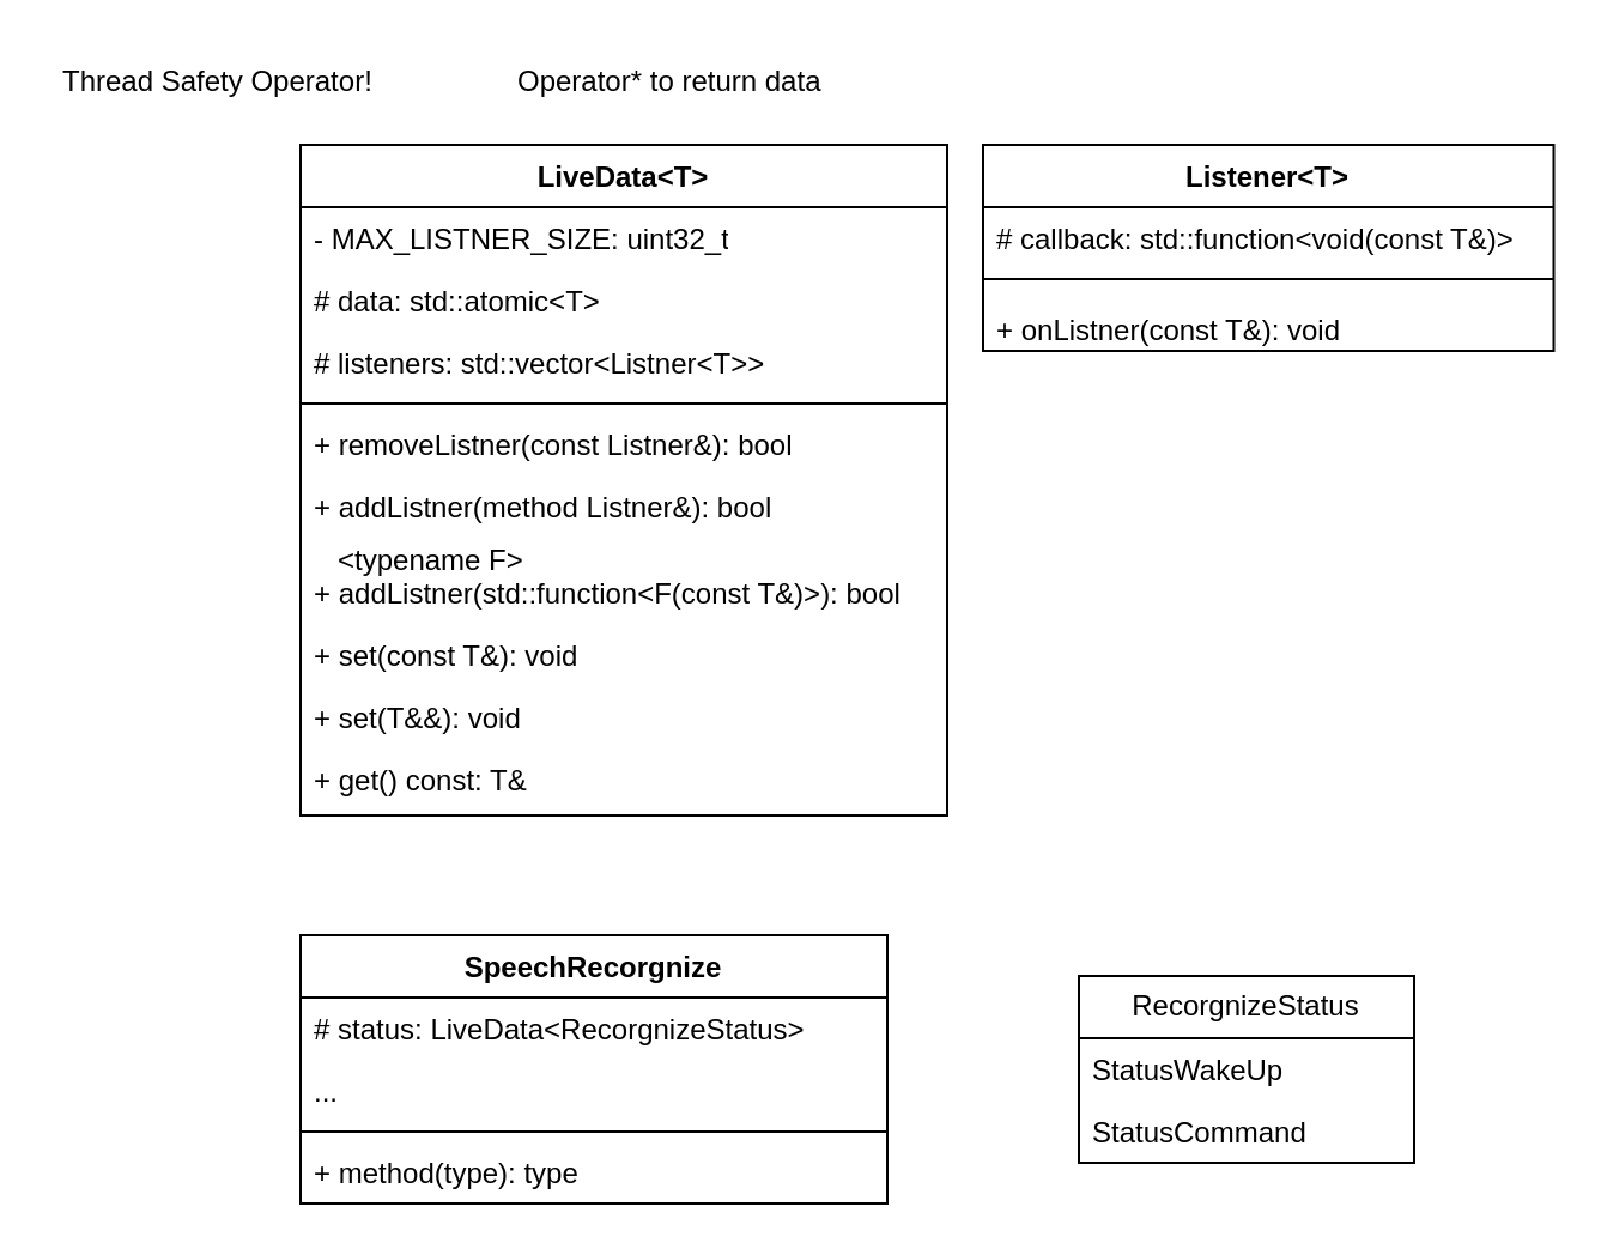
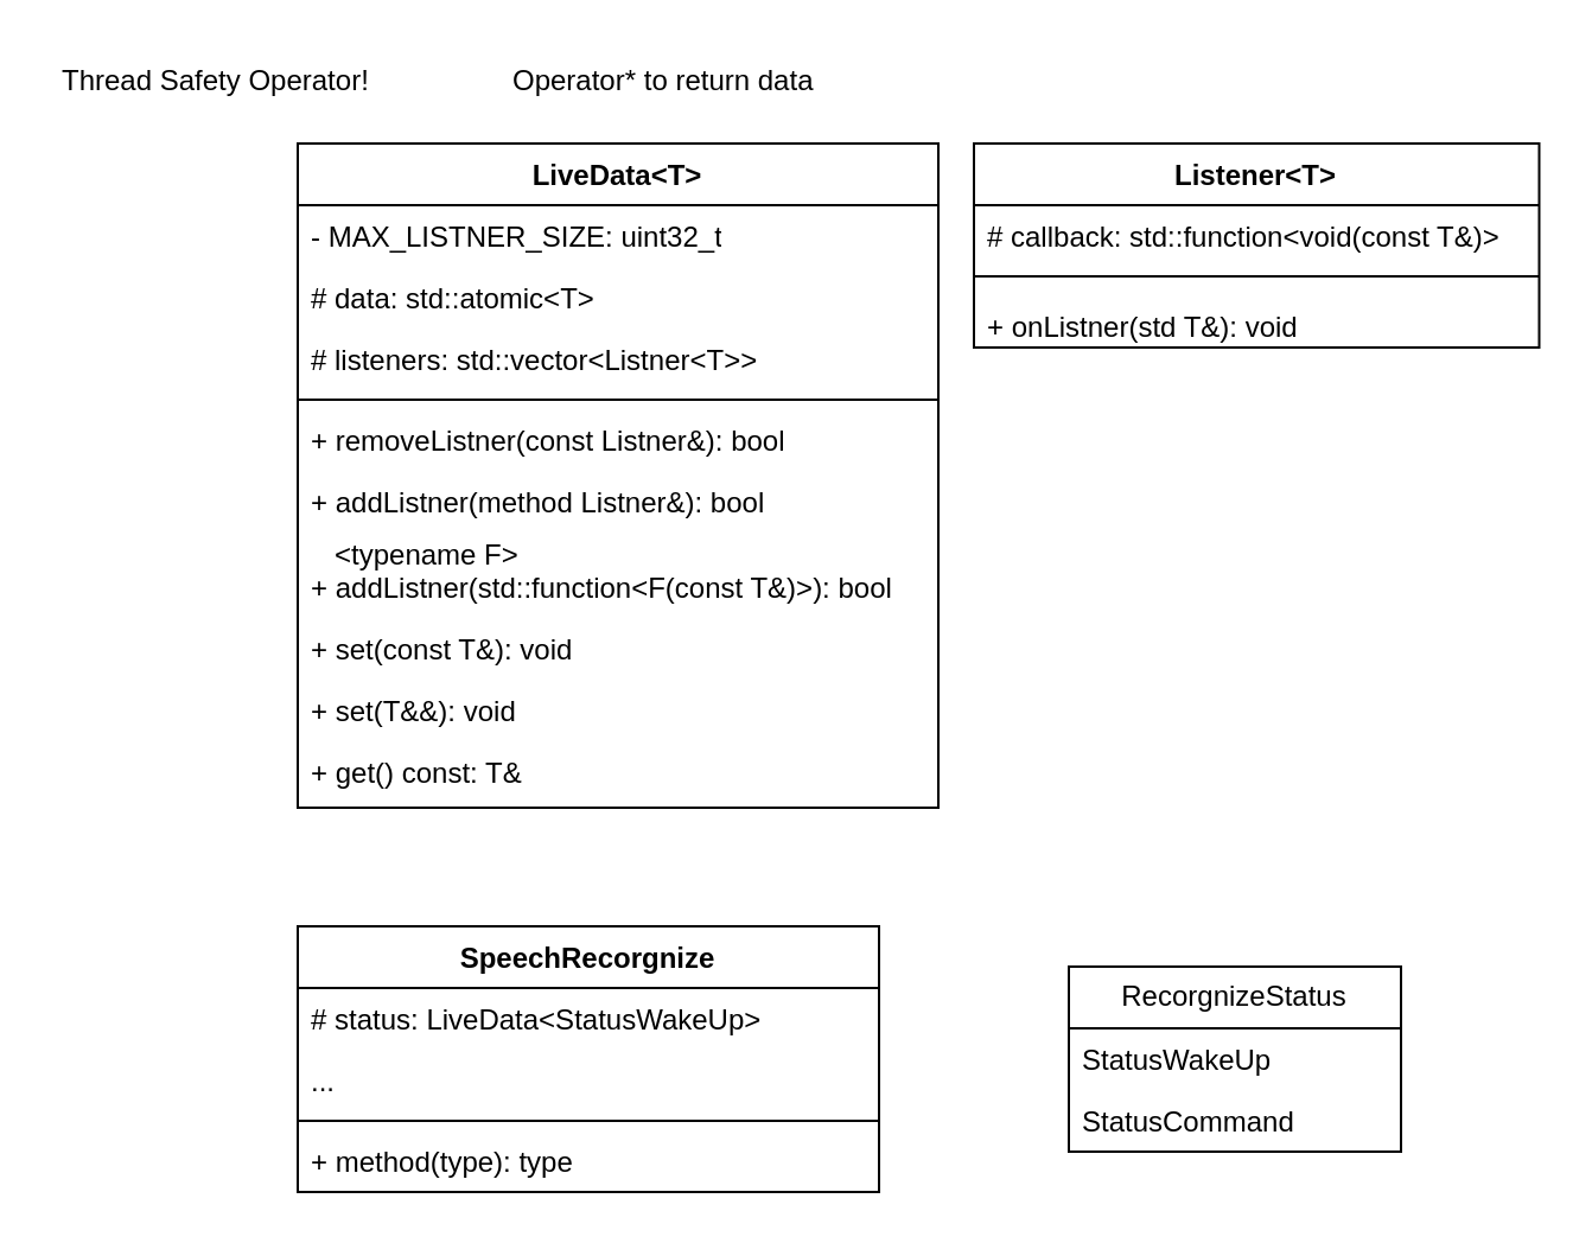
  <mxCell id="0" />
  <mxCell id="1" parent="0" />
  <mxCell id="2" value="LiveData&amp;lt;T&amp;gt;" style="swimlane;fontStyle=1;align=center;verticalAlign=top;childLayout=stackLayout;horizontal=1;startSize=26;horizontalStack=0;resizeParent=1;resizeParentMax=0;resizeLast=0;collapsible=1;marginBottom=0;whiteSpace=wrap;html=1;" parent="1" vertex="1"><mxGeometry x="125" y="60" width="270" height="280" as="geometry" /></mxCell>
  <mxCell id="3" value="- MAX_LISTNER_SIZE: uint32_t" style="text;strokeColor=none;fillColor=none;align=left;verticalAlign=top;spacingLeft=4;spacingRight=4;overflow=hidden;rotatable=0;points=[[0,0.5],[1,0.5]];portConstraint=eastwest;whiteSpace=wrap;html=1;" parent="2" vertex="1"><mxGeometry y="26" width="270" height="26" as="geometry" /></mxCell>
  <mxCell id="4" value="# data: std::atomic&amp;lt;&lt;span style=&quot;background-color: initial;&quot;&gt;T&amp;gt;&lt;/span&gt;" style="text;strokeColor=none;fillColor=none;align=left;verticalAlign=top;spacingLeft=4;spacingRight=4;overflow=hidden;rotatable=0;points=[[0,0.5],[1,0.5]];portConstraint=eastwest;whiteSpace=wrap;html=1;" parent="2" vertex="1"><mxGeometry y="52" width="270" height="26" as="geometry" /></mxCell>
  <mxCell id="5" value="# listeners: std::vector&amp;lt;Listner&amp;lt;T&amp;gt;&amp;gt;" style="text;strokeColor=none;fillColor=none;align=left;verticalAlign=top;spacingLeft=4;spacingRight=4;overflow=hidden;rotatable=0;points=[[0,0.5],[1,0.5]];portConstraint=eastwest;whiteSpace=wrap;html=1;" parent="2" vertex="1"><mxGeometry y="78" width="270" height="26" as="geometry" /></mxCell>
  <mxCell id="6" value="" style="line;strokeWidth=1;fillColor=none;align=left;verticalAlign=middle;spacingTop=-1;spacingLeft=3;spacingRight=3;rotatable=0;labelPosition=right;points=[];portConstraint=eastwest;strokeColor=inherit;" parent="2" vertex="1"><mxGeometry y="104" width="270" height="8" as="geometry" /></mxCell>
  <mxCell id="7" value="+ removeListner(const Listner&amp;amp;): bool" style="text;strokeColor=none;fillColor=none;align=left;verticalAlign=top;spacingLeft=4;spacingRight=4;overflow=hidden;rotatable=0;points=[[0,0.5],[1,0.5]];portConstraint=eastwest;whiteSpace=wrap;html=1;" parent="2" vertex="1"><mxGeometry y="112" width="270" height="26" as="geometry" /></mxCell>
  <mxCell id="8" value="+ addListner(method Listner&amp;amp;): bool" style="text;strokeColor=none;fillColor=none;align=left;verticalAlign=top;spacingLeft=4;spacingRight=4;overflow=hidden;rotatable=0;points=[[0,0.5],[1,0.5]];portConstraint=eastwest;whiteSpace=wrap;html=1;" parent="2" vertex="1"><mxGeometry y="138" width="270" height="22" as="geometry" /></mxCell>
  <mxCell id="9" value="&amp;nbsp; &amp;nbsp;&amp;lt;typename&lt;span style=&quot;background-color: initial;&quot;&gt;&amp;nbsp;F&amp;gt;&lt;/span&gt;&lt;br&gt;+ addListner(std::function&amp;lt;F(const T&amp;amp;)&amp;gt;&lt;span style=&quot;background-color: initial;&quot;&gt;): bool&lt;/span&gt;" style="text;strokeColor=none;fillColor=none;align=left;verticalAlign=top;spacingLeft=4;spacingRight=4;overflow=hidden;rotatable=0;points=[[0,0.5],[1,0.5]];portConstraint=eastwest;whiteSpace=wrap;html=1;" parent="2" vertex="1"><mxGeometry y="160" width="270" height="40" as="geometry" /></mxCell>
  <mxCell id="10" value="+ set(const T&amp;amp;): void" style="text;strokeColor=none;fillColor=none;align=left;verticalAlign=top;spacingLeft=4;spacingRight=4;overflow=hidden;rotatable=0;points=[[0,0.5],[1,0.5]];portConstraint=eastwest;whiteSpace=wrap;html=1;" parent="2" vertex="1"><mxGeometry y="200" width="270" height="26" as="geometry" /></mxCell>
  <mxCell id="11" value="+ set(T&amp;amp;&amp;amp;): void" style="text;strokeColor=none;fillColor=none;align=left;verticalAlign=top;spacingLeft=4;spacingRight=4;overflow=hidden;rotatable=0;points=[[0,0.5],[1,0.5]];portConstraint=eastwest;whiteSpace=wrap;html=1;" parent="2" vertex="1"><mxGeometry y="226" width="270" height="26" as="geometry" /></mxCell>
  <mxCell id="12" value="+ get() const: T&amp;amp;" style="text;strokeColor=none;fillColor=none;align=left;verticalAlign=top;spacingLeft=4;spacingRight=4;overflow=hidden;rotatable=0;points=[[0,0.5],[1,0.5]];portConstraint=eastwest;whiteSpace=wrap;html=1;" parent="2" vertex="1"><mxGeometry y="252" width="270" height="28" as="geometry" /></mxCell>
  <mxCell id="13" value="Thread Safety Operator!" style="text;strokeColor=none;fillColor=none;align=left;verticalAlign=top;spacingLeft=4;spacingRight=4;overflow=hidden;rotatable=0;points=[[0,0.5],[1,0.5]];portConstraint=eastwest;whiteSpace=wrap;html=1;" parent="1" vertex="1"><mxGeometry x="20" y="20" width="200" height="26" as="geometry" /></mxCell>
  <mxCell id="14" value="SpeechRecorgnize" style="swimlane;fontStyle=1;align=center;verticalAlign=top;childLayout=stackLayout;horizontal=1;startSize=26;horizontalStack=0;resizeParent=1;resizeParentMax=0;resizeLast=0;collapsible=1;marginBottom=0;whiteSpace=wrap;html=1;" parent="1" vertex="1"><mxGeometry x="125" y="390" width="245" height="112" as="geometry" /></mxCell>
- <mxCell id="15" value="# status: LiveData&amp;lt;RecorgnizeStatus&amp;gt;" style="text;strokeColor=none;fillColor=none;align=left;verticalAlign=top;spacingLeft=4;spacingRight=4;overflow=hidden;rotatable=0;points=[[0,0.5],[1,0.5]];portConstraint=eastwest;whiteSpace=wrap;html=1;" parent="14" vertex="1"><mxGeometry y="26" width="245" height="26" as="geometry" /></mxCell>
+ <mxCell id="15" value="# status: LiveData&amp;lt;StatusWakeUp&amp;gt;" style="text;strokeColor=none;fillColor=none;align=left;verticalAlign=top;spacingLeft=4;spacingRight=4;overflow=hidden;rotatable=0;points=[[0,0.5],[1,0.5]];portConstraint=eastwest;whiteSpace=wrap;html=1;" parent="14" vertex="1"><mxGeometry y="26" width="245" height="26" as="geometry" /></mxCell>
  <mxCell id="16" value="..." style="text;strokeColor=none;fillColor=none;align=left;verticalAlign=top;spacingLeft=4;spacingRight=4;overflow=hidden;rotatable=0;points=[[0,0.5],[1,0.5]];portConstraint=eastwest;whiteSpace=wrap;html=1;" parent="14" vertex="1"><mxGeometry y="52" width="245" height="26" as="geometry" /></mxCell>
  <mxCell id="17" value="" style="line;strokeWidth=1;fillColor=none;align=left;verticalAlign=middle;spacingTop=-1;spacingLeft=3;spacingRight=3;rotatable=0;labelPosition=right;points=[];portConstraint=eastwest;strokeColor=inherit;" parent="14" vertex="1"><mxGeometry y="78" width="245" height="8" as="geometry" /></mxCell>
  <mxCell id="18" value="+ method(type): type" style="text;strokeColor=none;fillColor=none;align=left;verticalAlign=top;spacingLeft=4;spacingRight=4;overflow=hidden;rotatable=0;points=[[0,0.5],[1,0.5]];portConstraint=eastwest;whiteSpace=wrap;html=1;" parent="14" vertex="1"><mxGeometry y="86" width="245" height="26" as="geometry" /></mxCell>
  <mxCell id="19" value="RecorgnizeStatus" style="swimlane;fontStyle=0;childLayout=stackLayout;horizontal=1;startSize=26;fillColor=none;horizontalStack=0;resizeParent=1;resizeParentMax=0;resizeLast=0;collapsible=1;marginBottom=0;whiteSpace=wrap;html=1;" parent="1" vertex="1"><mxGeometry x="450" y="407" width="140" height="78" as="geometry" /></mxCell>
  <mxCell id="20" value="StatusWakeUp" style="text;strokeColor=none;fillColor=none;align=left;verticalAlign=top;spacingLeft=4;spacingRight=4;overflow=hidden;rotatable=0;points=[[0,0.5],[1,0.5]];portConstraint=eastwest;whiteSpace=wrap;html=1;" parent="19" vertex="1"><mxGeometry y="26" width="140" height="26" as="geometry" /></mxCell>
  <mxCell id="21" value="StatusCommand" style="text;strokeColor=none;fillColor=none;align=left;verticalAlign=top;spacingLeft=4;spacingRight=4;overflow=hidden;rotatable=0;points=[[0,0.5],[1,0.5]];portConstraint=eastwest;whiteSpace=wrap;html=1;" parent="19" vertex="1"><mxGeometry y="52" width="140" height="26" as="geometry" /></mxCell>
  <mxCell id="22" value="Listener&amp;lt;T&amp;gt;" style="swimlane;fontStyle=1;align=center;verticalAlign=top;childLayout=stackLayout;horizontal=1;startSize=26;horizontalStack=0;resizeParent=1;resizeParentMax=0;resizeLast=0;collapsible=1;marginBottom=0;whiteSpace=wrap;html=1;" parent="1" vertex="1"><mxGeometry x="410" y="60" width="238.25" height="86" as="geometry" /></mxCell>
  <mxCell id="23" value="# callback: std::function&amp;lt;void(const T&amp;amp;)&amp;gt;" style="text;strokeColor=none;fillColor=none;align=left;verticalAlign=top;spacingLeft=4;spacingRight=4;overflow=hidden;rotatable=0;points=[[0,0.5],[1,0.5]];portConstraint=eastwest;whiteSpace=wrap;html=1;" parent="22" vertex="1"><mxGeometry y="26" width="238.25" height="26" as="geometry" /></mxCell>
  <mxCell id="24" value="" style="line;strokeWidth=1;fillColor=none;align=left;verticalAlign=middle;spacingTop=-1;spacingLeft=3;spacingRight=3;rotatable=0;labelPosition=right;points=[];portConstraint=eastwest;strokeColor=inherit;" parent="22" vertex="1"><mxGeometry y="52" width="238.25" height="8" as="geometry" /></mxCell>
- <mxCell id="25" value="&lt;p style=&quot;margin: 4px 0px 0px; text-align: center;&quot;&gt;&lt;span style=&quot;background-color: initial; text-align: left;&quot;&gt;+ onListner(const T&amp;amp;): void&lt;/span&gt;&lt;/p&gt;" style="text;strokeColor=none;fillColor=none;align=left;verticalAlign=top;spacingLeft=4;spacingRight=4;overflow=hidden;rotatable=0;points=[[0,0.5],[1,0.5]];portConstraint=eastwest;whiteSpace=wrap;html=1;" parent="22" vertex="1"><mxGeometry y="60" width="238.25" height="26" as="geometry" /></mxCell>
+ <mxCell id="25" value="&lt;p style=&quot;margin: 4px 0px 0px; text-align: center;&quot;&gt;&lt;span style=&quot;background-color: initial; text-align: left;&quot;&gt;+ onListner(std T&amp;amp;): void&lt;/span&gt;&lt;/p&gt;" style="text;strokeColor=none;fillColor=none;align=left;verticalAlign=top;spacingLeft=4;spacingRight=4;overflow=hidden;rotatable=0;points=[[0,0.5],[1,0.5]];portConstraint=eastwest;whiteSpace=wrap;html=1;" parent="22" vertex="1"><mxGeometry y="60" width="238.25" height="26" as="geometry" /></mxCell>
  <mxCell id="26" value="Operator* to return data" style="text;strokeColor=none;fillColor=none;align=left;verticalAlign=top;spacingLeft=4;spacingRight=4;overflow=hidden;rotatable=0;points=[[0,0.5],[1,0.5]];portConstraint=eastwest;whiteSpace=wrap;html=1;" parent="1" vertex="1"><mxGeometry x="210" y="20" width="200" height="26" as="geometry" /></mxCell>
